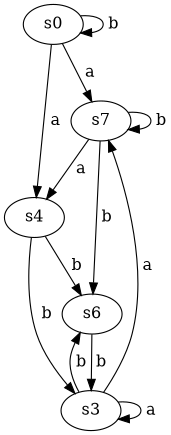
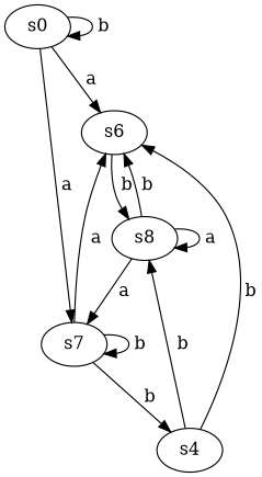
  digraph {
    s0
    n2 [label=s6]
    n3 [label=s7]
-   s3
+   s3 [label=s8]
    s4
    s0 -> s0 [label=" b"]
-   s0 -> s4 [label=" a"]
+   s0 -> n2 [label=" a"]
    s0 -> n3 [label=" a"]
    n2 -> s3 [label=" b"]
-   n3 -> n2 [label=" b"]
+   n3 -> n2 [label=" a"]
    n3 -> n3 [label=" b"]
-   n3 -> s4 [label=" a"]
+   n3 -> s4 [label=" b"]
    s3 -> n2 [label=" b"]
    s3 -> n3 [label=" a"]
    s3 -> s3 [label=" a"]
    s4 -> n2 [label=" b"]
    s4 -> s3 [label=" b"]
  }
